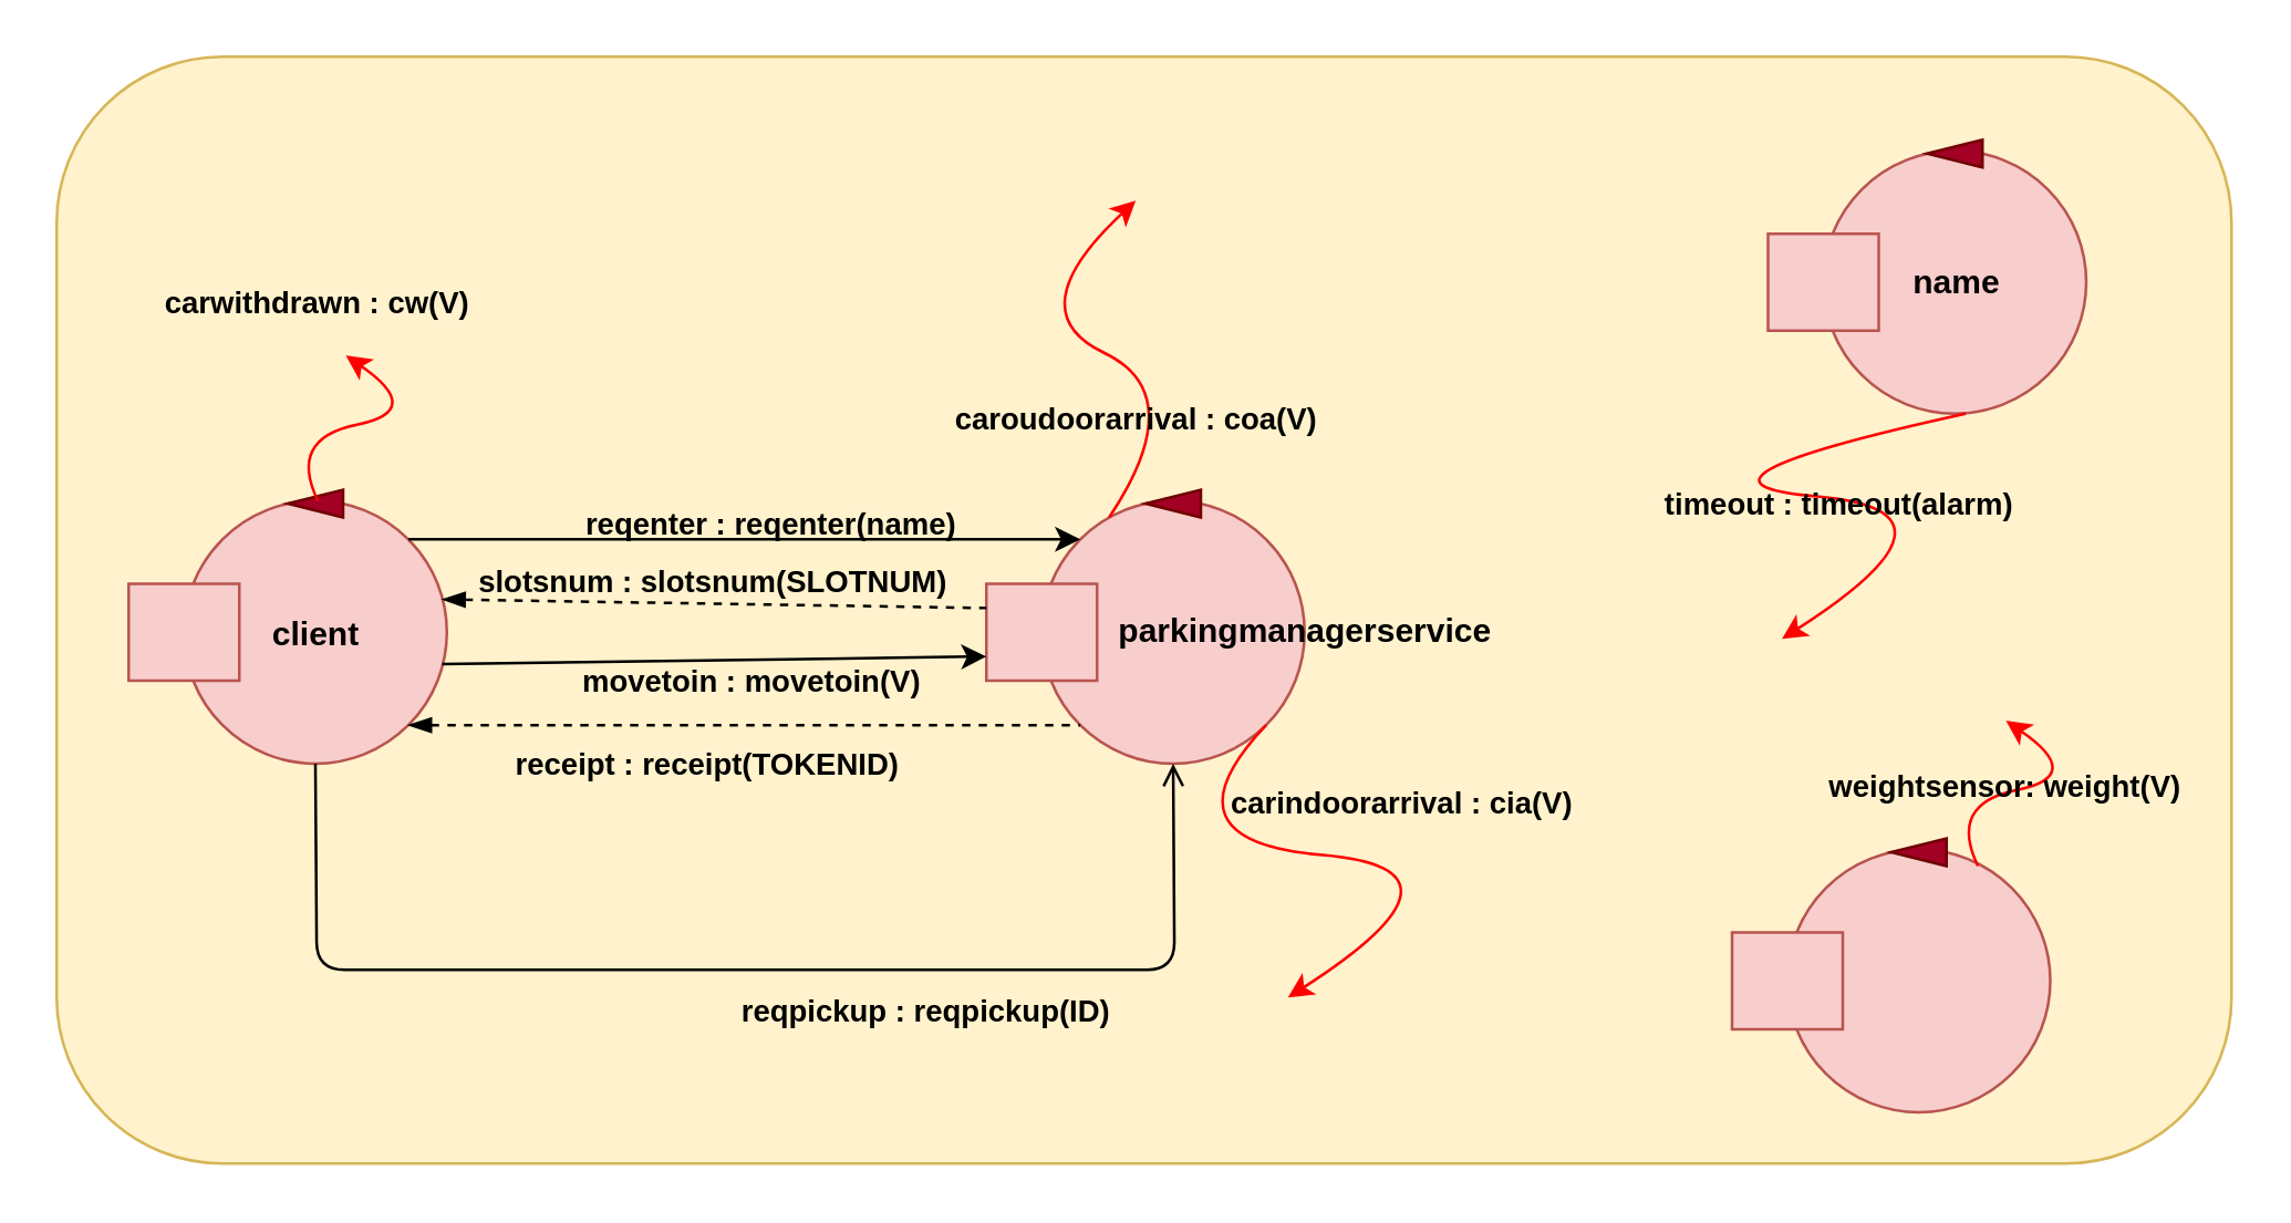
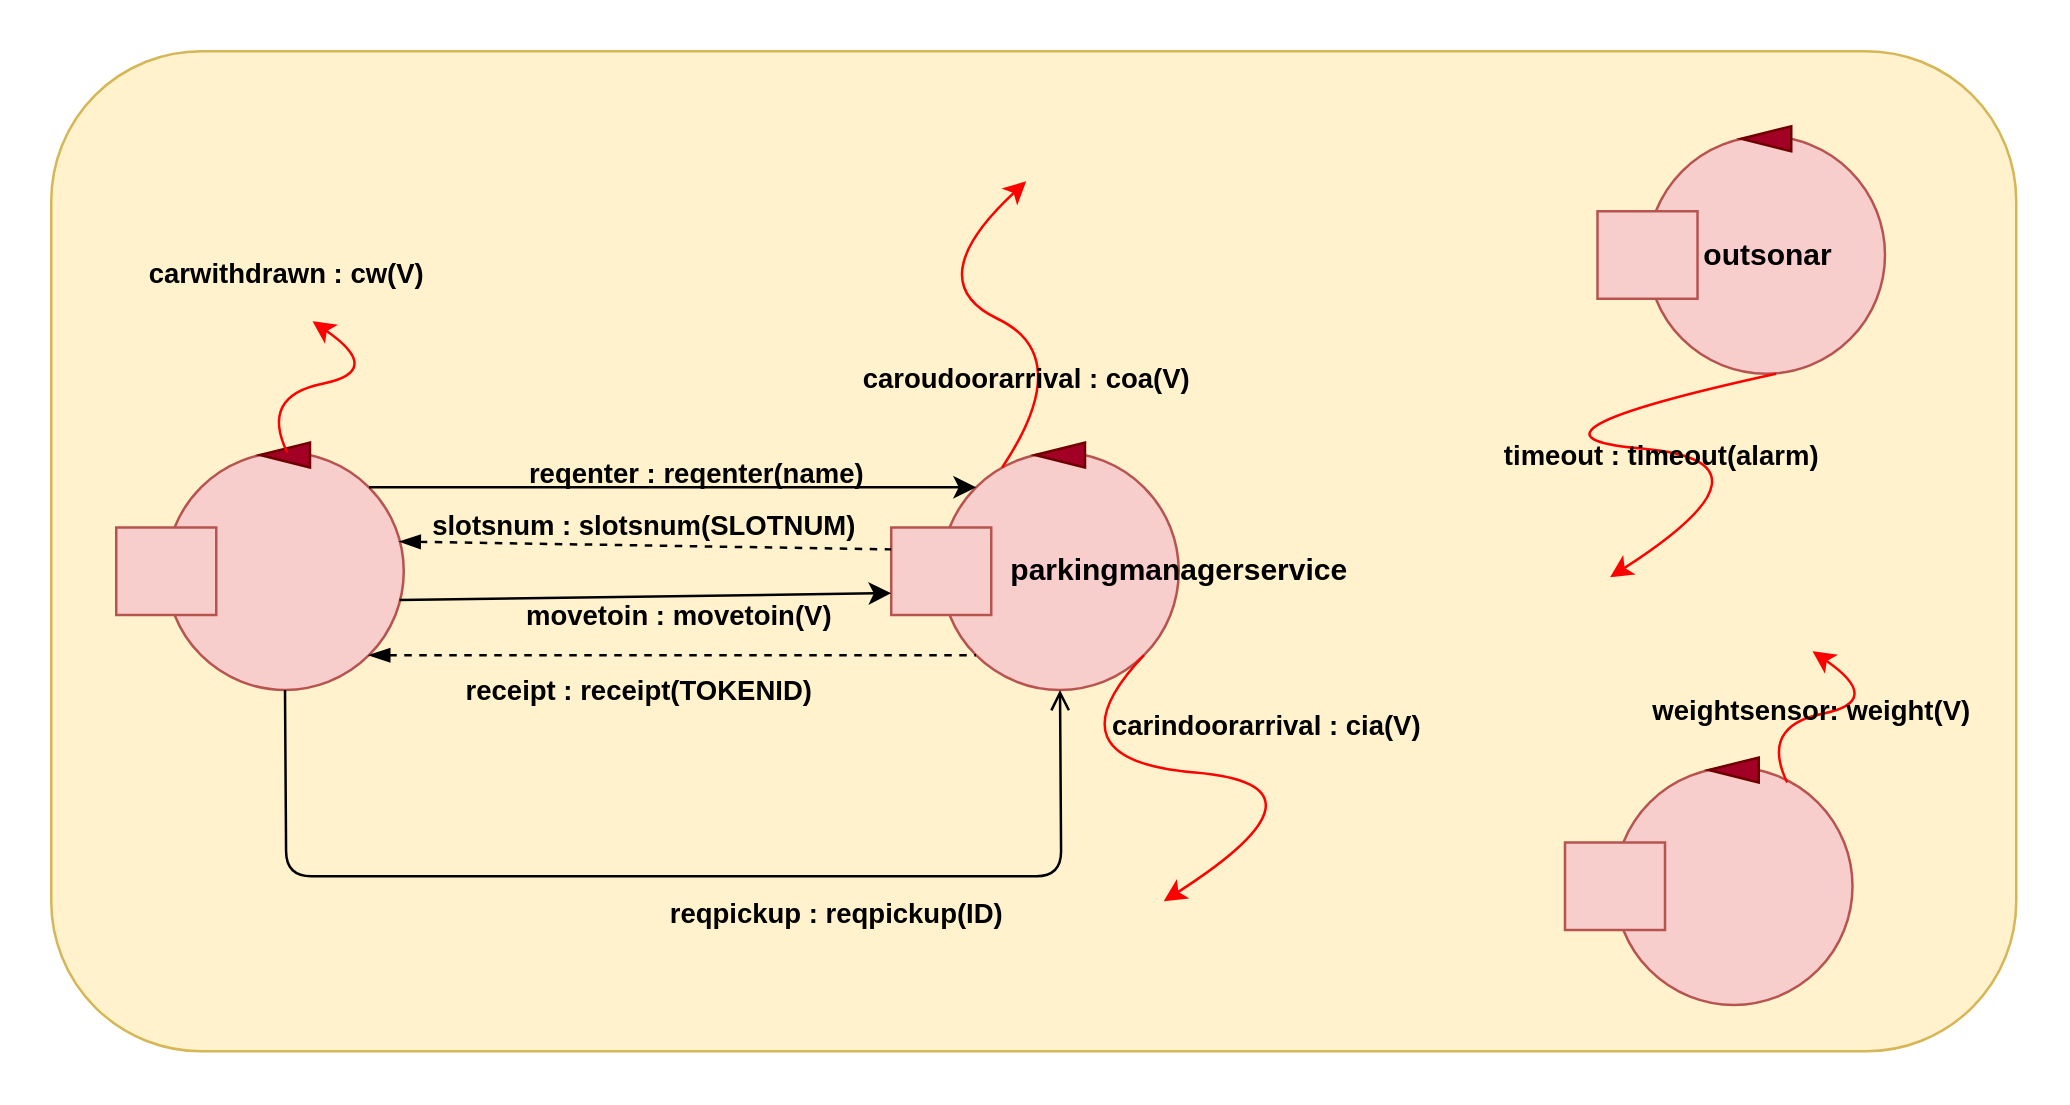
  <mxCell id="0" />
  <mxCell id="1" parent="0" />
  <mxCell id="2" value="" style="rounded=1;whiteSpace=wrap;html=1;fillColor=#fff2cc;strokeColor=#d6b656;" parent="1" vertex="1"><mxGeometry x="20" y="20" width="786" height="400" as="geometry" /></mxCell>
  <mxCell id="3" value="" style="ellipse;whiteSpace=wrap;html=1;aspect=fixed;fillColor=#f8cecc;strokeColor=#b85450;" parent="1" vertex="1"><mxGeometry x="376" y="180.5" width="95" height="95" as="geometry" /></mxCell>
  <mxCell id="4" value="" style="rounded=0;whiteSpace=wrap;html=1;fillColor=#f8cecc;strokeColor=#b85450;" parent="1" vertex="1"><mxGeometry x="356" y="210.5" width="40" height="35" as="geometry" /></mxCell>
  <mxCell id="5" value="" style="triangle;whiteSpace=wrap;html=1;rotation=-180;fillColor=#a20025;strokeColor=#6F0000;fontColor=#ffffff;" parent="1" vertex="1"><mxGeometry x="413.5" y="176.5" width="20" height="10" as="geometry" /></mxCell>
  <mxCell id="6" value="&lt;font color=&quot;#000000&quot;&gt;&lt;b&gt;parkingmanagerservice&lt;/b&gt;&lt;/font&gt;" style="text;html=1;strokeColor=none;fillColor=none;align=center;verticalAlign=middle;whiteSpace=wrap;rounded=0;" parent="1" vertex="1"><mxGeometry x="405" y="218" width="132.5" height="20" as="geometry" /></mxCell>
  <mxCell id="7" value="" style="ellipse;whiteSpace=wrap;html=1;aspect=fixed;fillColor=#f8cecc;strokeColor=#b85450;" parent="1" vertex="1"><mxGeometry x="658.5" y="54" width="95" height="95" as="geometry" /></mxCell>
  <mxCell id="8" value="" style="rounded=0;whiteSpace=wrap;html=1;fillColor=#f8cecc;strokeColor=#b85450;" parent="1" vertex="1"><mxGeometry x="638.5" y="84" width="40" height="35" as="geometry" /></mxCell>
  <mxCell id="9" value="" style="triangle;whiteSpace=wrap;html=1;rotation=-180;fillColor=#a20025;strokeColor=#6F0000;fontColor=#ffffff;" parent="1" vertex="1"><mxGeometry x="696" y="50" width="20" height="10" as="geometry" /></mxCell>
- <mxCell id="10" value="&lt;font color=&quot;#000000&quot;&gt;&lt;b&gt;name&lt;/b&gt;&lt;/font&gt;" style="text;html=1;strokeColor=none;fillColor=none;align=center;verticalAlign=middle;whiteSpace=wrap;rounded=0;" parent="1" vertex="1"><mxGeometry x="686.5" y="92" width="40" height="20" as="geometry" /></mxCell>
+ <mxCell id="10" value="&lt;font color=&quot;#000000&quot;&gt;&lt;b&gt;outsonar&lt;/b&gt;&lt;/font&gt;" style="text;html=1;strokeColor=none;fillColor=none;align=center;verticalAlign=middle;whiteSpace=wrap;rounded=0;" parent="1" vertex="1"><mxGeometry x="686.5" y="92" width="40" height="20" as="geometry" /></mxCell>
  <mxCell id="11" value="" style="ellipse;whiteSpace=wrap;html=1;aspect=fixed;fillColor=#f8cecc;strokeColor=#b85450;" parent="1" vertex="1"><mxGeometry x="645.5" y="306.5" width="95" height="95" as="geometry" /></mxCell>
  <mxCell id="12" value="" style="rounded=0;whiteSpace=wrap;html=1;fillColor=#f8cecc;strokeColor=#b85450;" parent="1" vertex="1"><mxGeometry x="625.5" y="336.5" width="40" height="35" as="geometry" /></mxCell>
  <mxCell id="13" value="" style="ellipse;whiteSpace=wrap;html=1;aspect=fixed;fillColor=#f8cecc;strokeColor=#b85450;" parent="1" vertex="1"><mxGeometry x="66" y="180.5" width="95" height="95" as="geometry" /></mxCell>
  <mxCell id="14" value="" style="rounded=0;whiteSpace=wrap;html=1;fillColor=#f8cecc;strokeColor=#b85450;" parent="1" vertex="1"><mxGeometry x="46" y="210.5" width="40" height="35" as="geometry" /></mxCell>
  <mxCell id="15" value="" style="triangle;whiteSpace=wrap;html=1;rotation=-180;fillColor=#a20025;strokeColor=#6F0000;fontColor=#ffffff;" parent="1" vertex="1"><mxGeometry x="103.5" y="176.5" width="20" height="10" as="geometry" /></mxCell>
- <mxCell id="16" value="&lt;font color=&quot;#000000&quot;&gt;&lt;b&gt;client&lt;/b&gt;&lt;/font&gt;" style="text;html=1;strokeColor=none;fillColor=none;align=center;verticalAlign=middle;whiteSpace=wrap;rounded=0;" parent="1" vertex="1"><mxGeometry x="94" y="218.5" width="40" height="20" as="geometry" /></mxCell>
  <mxCell id="17" value="" style="endArrow=classic;html=1;strokeColor=#000000;exitX=1;exitY=0;exitDx=0;exitDy=0;entryX=0;entryY=0;entryDx=0;entryDy=0;" parent="1" source="13" target="3" edge="1"><mxGeometry width="50" height="50" relative="1" as="geometry"><mxPoint x="146" y="400" as="sourcePoint" /><mxPoint x="176" y="370" as="targetPoint" /></mxGeometry></mxCell>
  <mxCell id="18" value="&lt;b&gt;reqenter : reqenter(name)&lt;/b&gt;" style="edgeLabel;html=1;align=center;verticalAlign=middle;resizable=0;points=[];labelBackgroundColor=none;fontColor=#000000;" parent="17" vertex="1" connectable="0"><mxGeometry x="0.24" y="2" relative="1" as="geometry"><mxPoint x="-21" y="-4" as="offset" /></mxGeometry></mxCell>
  <mxCell id="19" value="" style="curved=1;endArrow=classic;html=1;fontColor=#000000;strokeColor=#FF0000;exitX=1;exitY=1;exitDx=0;exitDy=0;entryX=0.5;entryY=0;entryDx=0;entryDy=0;" parent="1" source="3" edge="1"><mxGeometry width="50" height="50" relative="1" as="geometry"><mxPoint x="465" y="265" as="sourcePoint" /><mxPoint x="465" y="360" as="targetPoint" /><Array as="points"><mxPoint x="417.5" y="303.5" /><mxPoint x="537.5" y="313.5" /></Array></mxGeometry></mxCell>
  <mxCell id="20" value="&lt;b&gt;carindoorarrival : cia(V)&lt;/b&gt;" style="edgeLabel;html=1;align=center;verticalAlign=middle;resizable=0;points=[];fontColor=#000000;labelBackgroundColor=none;" parent="19" vertex="1" connectable="0"><mxGeometry x="-0.173" y="2" relative="1" as="geometry"><mxPoint x="37" y="-16" as="offset" /></mxGeometry></mxCell>
  <mxCell id="21" value="" style="endArrow=none;dashed=1;html=1;fontColor=#000000;startArrow=blockThin;startFill=1;strokeColor=#000000;entryX=0;entryY=0.25;entryDx=0;entryDy=0;exitX=0.982;exitY=0.375;exitDx=0;exitDy=0;exitPerimeter=0;" parent="1" source="13" target="4" edge="1"><mxGeometry width="50" height="50" relative="1" as="geometry"><mxPoint x="316" y="312.5" as="sourcePoint" /><mxPoint x="366" y="343" as="targetPoint" /></mxGeometry></mxCell>
  <mxCell id="22" value="&lt;b&gt;slotsnum : slotsnum(SLOTNUM)&lt;/b&gt;" style="edgeLabel;html=1;align=center;verticalAlign=middle;resizable=0;points=[];fontColor=#000000;labelBackgroundColor=none;" parent="21" vertex="1" connectable="0"><mxGeometry x="0.114" y="-3" relative="1" as="geometry"><mxPoint x="-13" y="-11" as="offset" /></mxGeometry></mxCell>
  <mxCell id="23" value="" style="curved=1;endArrow=classic;html=1;fontColor=#000000;strokeColor=#FF0000;exitX=0.75;exitY=0;exitDx=0;exitDy=0;" parent="1" edge="1"><mxGeometry width="50" height="50" relative="1" as="geometry"><mxPoint x="400.375" y="186.5" as="sourcePoint" /><mxPoint x="410" y="72" as="targetPoint" /><Array as="points"><mxPoint x="430" y="142" /><mxPoint x="367" y="112" /></Array></mxGeometry></mxCell>
  <mxCell id="24" value="&lt;b&gt;caroudoorarrival : coa(V)&lt;/b&gt;" style="edgeLabel;html=1;align=center;verticalAlign=middle;resizable=0;points=[];fontColor=#000000;labelBackgroundColor=none;" parent="23" vertex="1" connectable="0"><mxGeometry x="-0.173" y="2" relative="1" as="geometry"><mxPoint y="16" as="offset" /></mxGeometry></mxCell>
  <mxCell id="25" value="" style="endArrow=open;html=1;strokeColor=#000000;exitX=0.5;exitY=1;exitDx=0;exitDy=0;endFill=0;entryX=0.5;entryY=1;entryDx=0;entryDy=0;" parent="1" source="13" target="3" edge="1"><mxGeometry width="50" height="50" relative="1" as="geometry"><mxPoint x="146" y="351.5" as="sourcePoint" /><mxPoint x="424" y="270" as="targetPoint" /><Array as="points"><mxPoint x="114" y="350" /><mxPoint x="424" y="350" /></Array></mxGeometry></mxCell>
  <mxCell id="26" value="&lt;b&gt;reqpickup : reqpickup(ID)&lt;/b&gt;" style="edgeLabel;html=1;align=center;verticalAlign=middle;resizable=0;points=[];fontColor=#000000;labelBackgroundColor=none;" parent="25" vertex="1" connectable="0"><mxGeometry x="0.389" y="1" relative="1" as="geometry"><mxPoint x="-25" y="15" as="offset" /></mxGeometry></mxCell>
  <mxCell id="27" value="" style="curved=1;endArrow=classic;html=1;fontColor=#000000;strokeColor=#FF0000;exitX=0.75;exitY=0;exitDx=0;exitDy=0;" parent="1" edge="1"><mxGeometry width="50" height="50" relative="1" as="geometry"><mxPoint x="114.375" y="180.5" as="sourcePoint" /><mxPoint x="124.5" y="128" as="targetPoint" /><Array as="points"><mxPoint x="103.5" y="158" /><mxPoint x="153.5" y="148" /></Array></mxGeometry></mxCell>
  <mxCell id="28" value="&lt;b&gt;carwithdrawn : cw(V)&lt;/b&gt;" style="edgeLabel;html=1;align=center;verticalAlign=middle;resizable=0;points=[];fontColor=#000000;labelBackgroundColor=none;" parent="27" vertex="1" connectable="0"><mxGeometry x="-0.173" y="2" relative="1" as="geometry"><mxPoint x="-10" y="-43" as="offset" /></mxGeometry></mxCell>
  <mxCell id="29" value="" style="endArrow=classic;html=1;strokeColor=#000000;exitX=0.982;exitY=0.621;exitDx=0;exitDy=0;entryX=0;entryY=0.75;entryDx=0;entryDy=0;exitPerimeter=0;" parent="1" source="13" target="4" edge="1"><mxGeometry width="50" height="50" relative="1" as="geometry"><mxPoint x="142" y="329" as="sourcePoint" /><mxPoint x="296" y="380" as="targetPoint" /></mxGeometry></mxCell>
  <mxCell id="30" value="&lt;b&gt;movetoin : movetoin(V)&lt;br&gt;&lt;/b&gt;" style="edgeLabel;html=1;align=center;verticalAlign=middle;resizable=0;points=[];labelBackgroundColor=none;fontColor=#000000;" parent="29" vertex="1" connectable="0"><mxGeometry x="0.24" y="2" relative="1" as="geometry"><mxPoint x="-11" y="10" as="offset" /></mxGeometry></mxCell>
  <mxCell id="31" value="" style="endArrow=none;dashed=1;html=1;fontColor=#000000;startArrow=blockThin;startFill=1;entryX=0;entryY=1;entryDx=0;entryDy=0;strokeColor=#000000;exitX=1;exitY=1;exitDx=0;exitDy=0;" parent="1" source="13" target="3" edge="1"><mxGeometry width="50" height="50" relative="1" as="geometry"><mxPoint x="158" y="237" as="sourcePoint" /><mxPoint x="374.5" y="353" as="targetPoint" /></mxGeometry></mxCell>
  <mxCell id="32" value="&lt;b&gt;receipt : receipt(TOKENID)&lt;br&gt;&lt;/b&gt;" style="edgeLabel;html=1;align=center;verticalAlign=middle;resizable=0;points=[];fontColor=#000000;labelBackgroundColor=none;" parent="31" vertex="1" connectable="0"><mxGeometry x="0.114" y="-3" relative="1" as="geometry"><mxPoint x="-28" y="11" as="offset" /></mxGeometry></mxCell>
  <mxCell id="33" value="" style="curved=1;endArrow=classic;html=1;fontColor=#000000;strokeColor=#FF0000;exitX=0;exitY=1;exitDx=0;exitDy=0;entryX=0.5;entryY=0;entryDx=0;entryDy=0;" parent="1" edge="1"><mxGeometry width="50" height="50" relative="1" as="geometry"><mxPoint x="709.912" y="148.998" as="sourcePoint" /><mxPoint x="643.5" y="230.41" as="targetPoint" /><Array as="points"><mxPoint x="596" y="173.91" /><mxPoint x="716" y="183.91" /></Array></mxGeometry></mxCell>
  <mxCell id="34" value="&lt;b&gt;timeout : timeout(alarm)&lt;/b&gt;" style="edgeLabel;html=1;align=center;verticalAlign=middle;resizable=0;points=[];fontColor=#000000;labelBackgroundColor=none;" parent="33" vertex="1" connectable="0"><mxGeometry x="0.148" y="-2" relative="1" as="geometry"><mxPoint as="offset" /></mxGeometry></mxCell>
  <mxCell id="35" value="" style="triangle;whiteSpace=wrap;html=1;rotation=-180;fillColor=#a20025;strokeColor=#6F0000;fontColor=#ffffff;" parent="1" vertex="1"><mxGeometry x="683" y="302.5" width="20" height="10" as="geometry" /></mxCell>
  <mxCell id="36" value="" style="curved=1;endArrow=classic;html=1;fontColor=#000000;strokeColor=#FF0000;exitX=0.75;exitY=0;exitDx=0;exitDy=0;" parent="1" edge="1"><mxGeometry width="50" height="50" relative="1" as="geometry"><mxPoint x="714.375" y="312.5" as="sourcePoint" /><mxPoint x="724.5" y="260" as="targetPoint" /><Array as="points"><mxPoint x="703.5" y="290" /><mxPoint x="753.5" y="280" /></Array></mxGeometry></mxCell>
  <mxCell id="37" value="&lt;b&gt;weightsensor: weight(V)&lt;/b&gt;" style="edgeLabel;html=1;align=center;verticalAlign=middle;resizable=0;points=[];fontColor=#000000;labelBackgroundColor=none;" parent="36" vertex="1" connectable="0"><mxGeometry x="-0.173" y="2" relative="1" as="geometry"><mxPoint as="offset" /></mxGeometry></mxCell>
